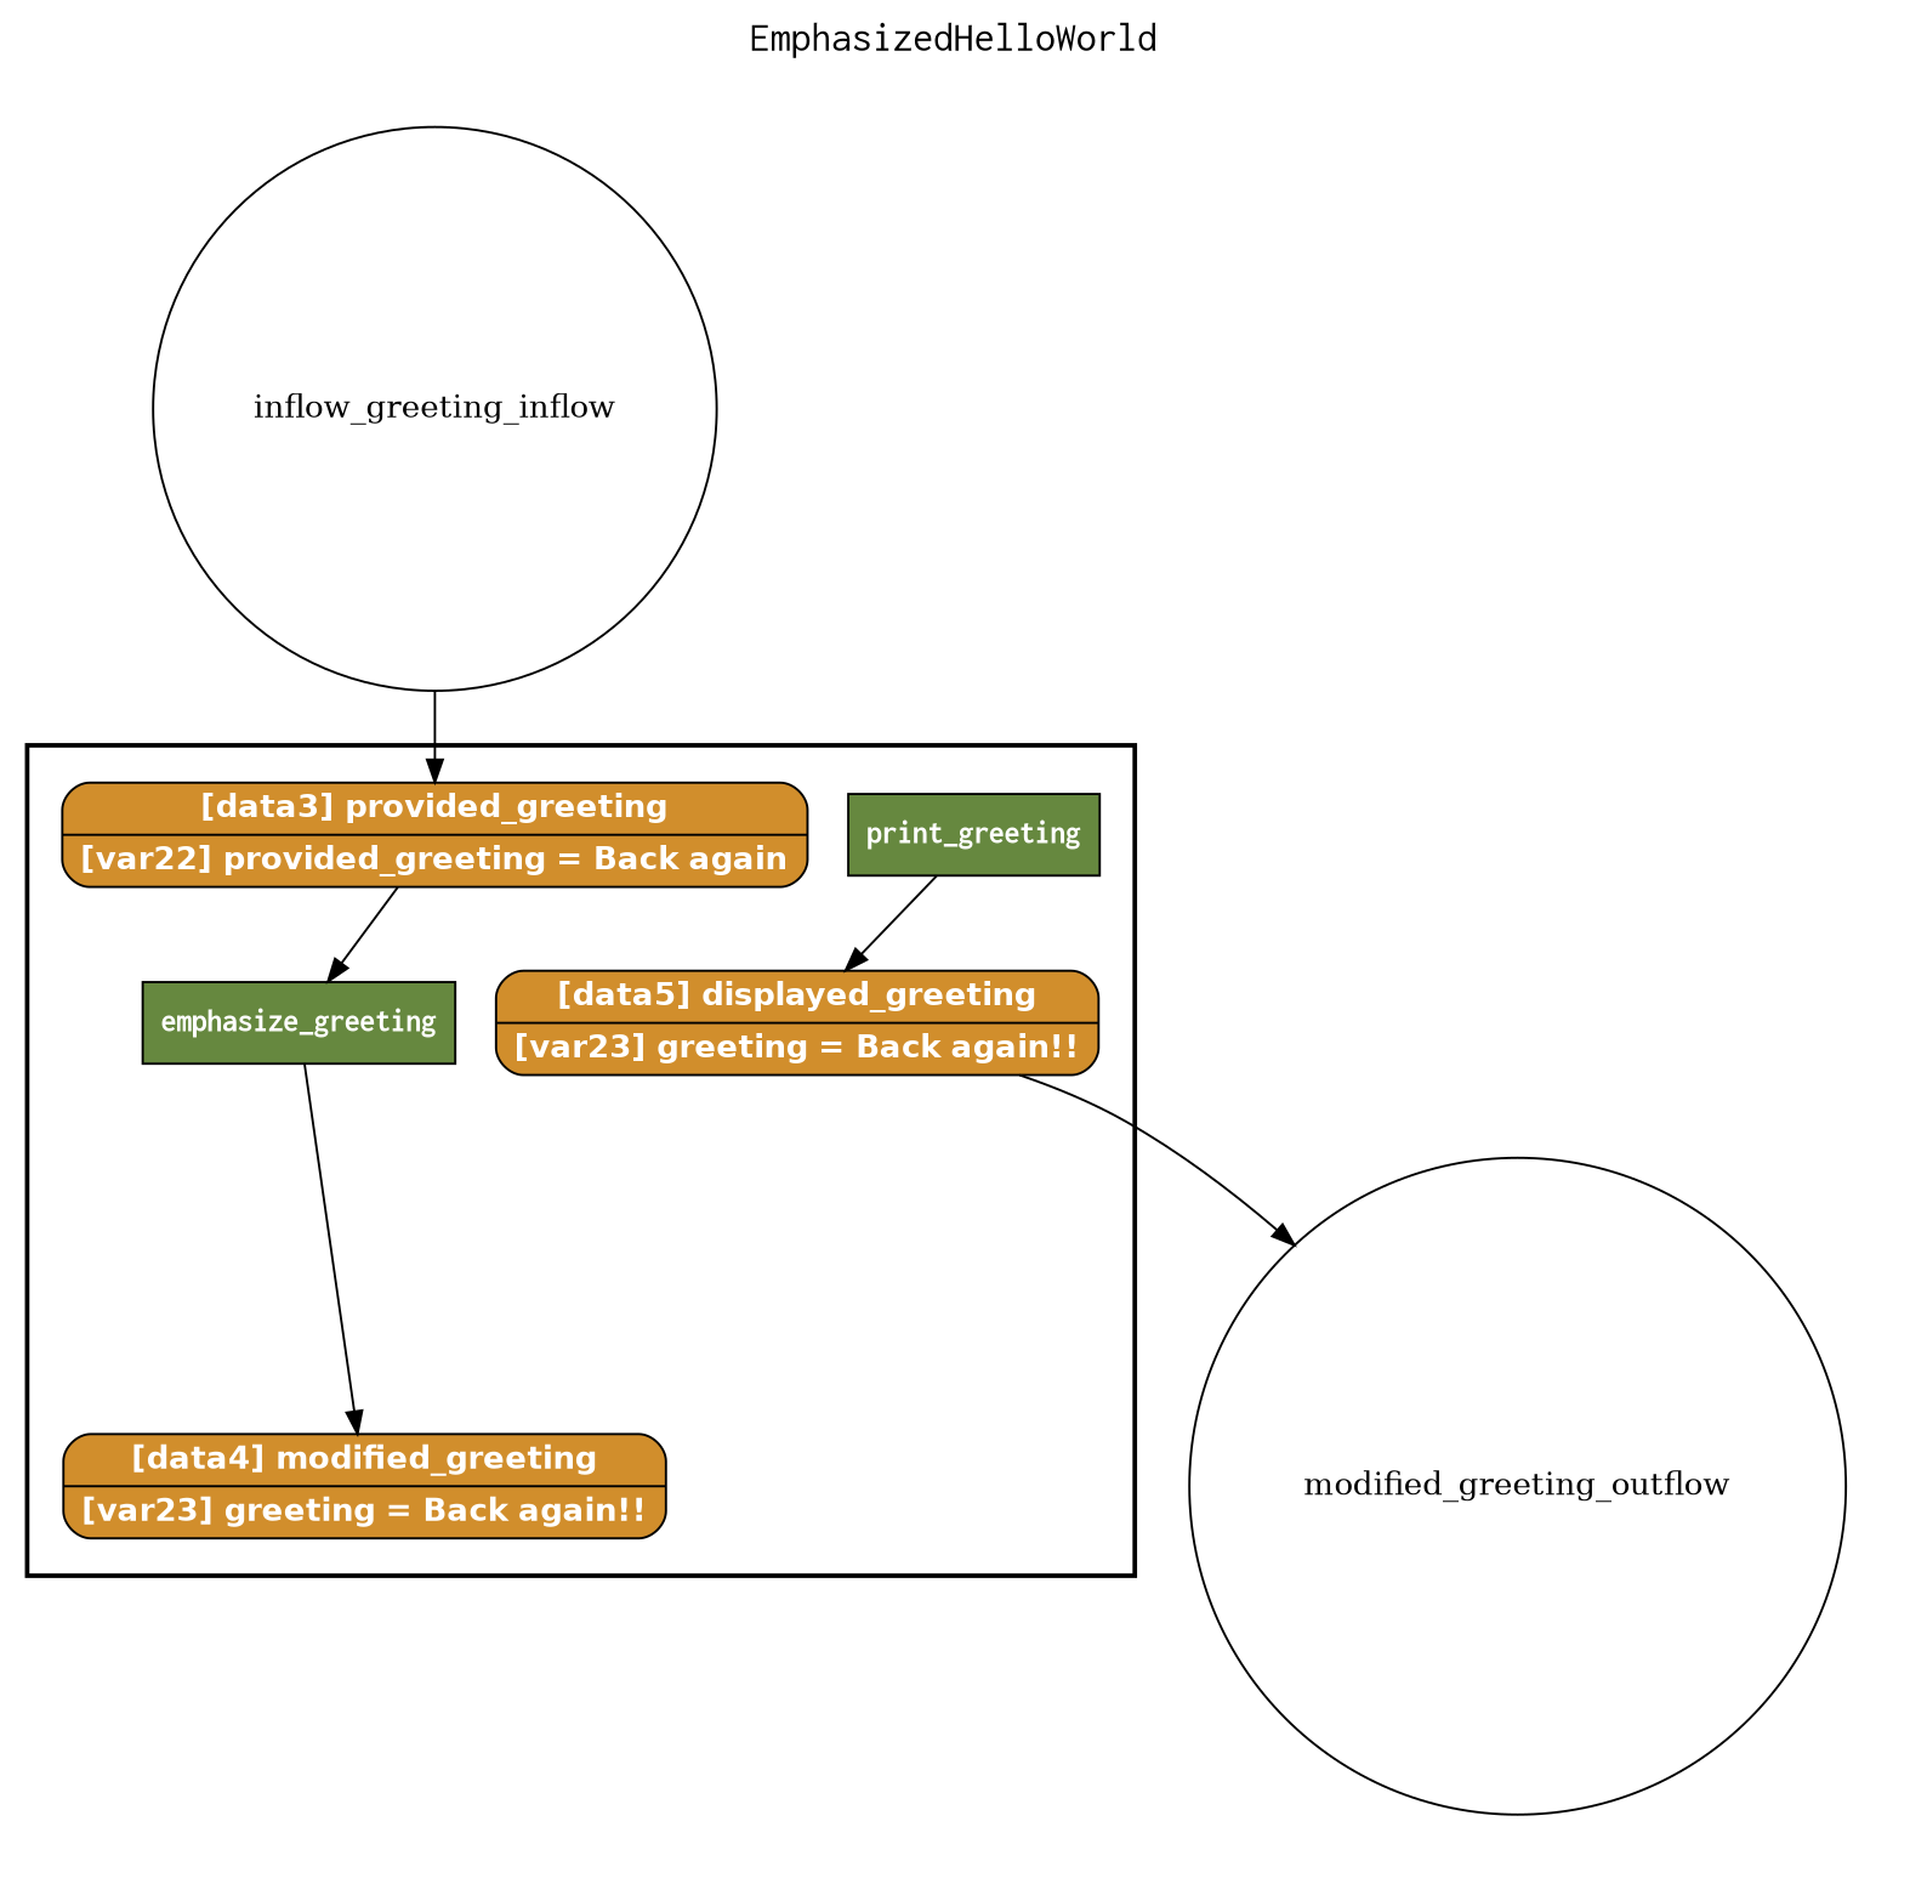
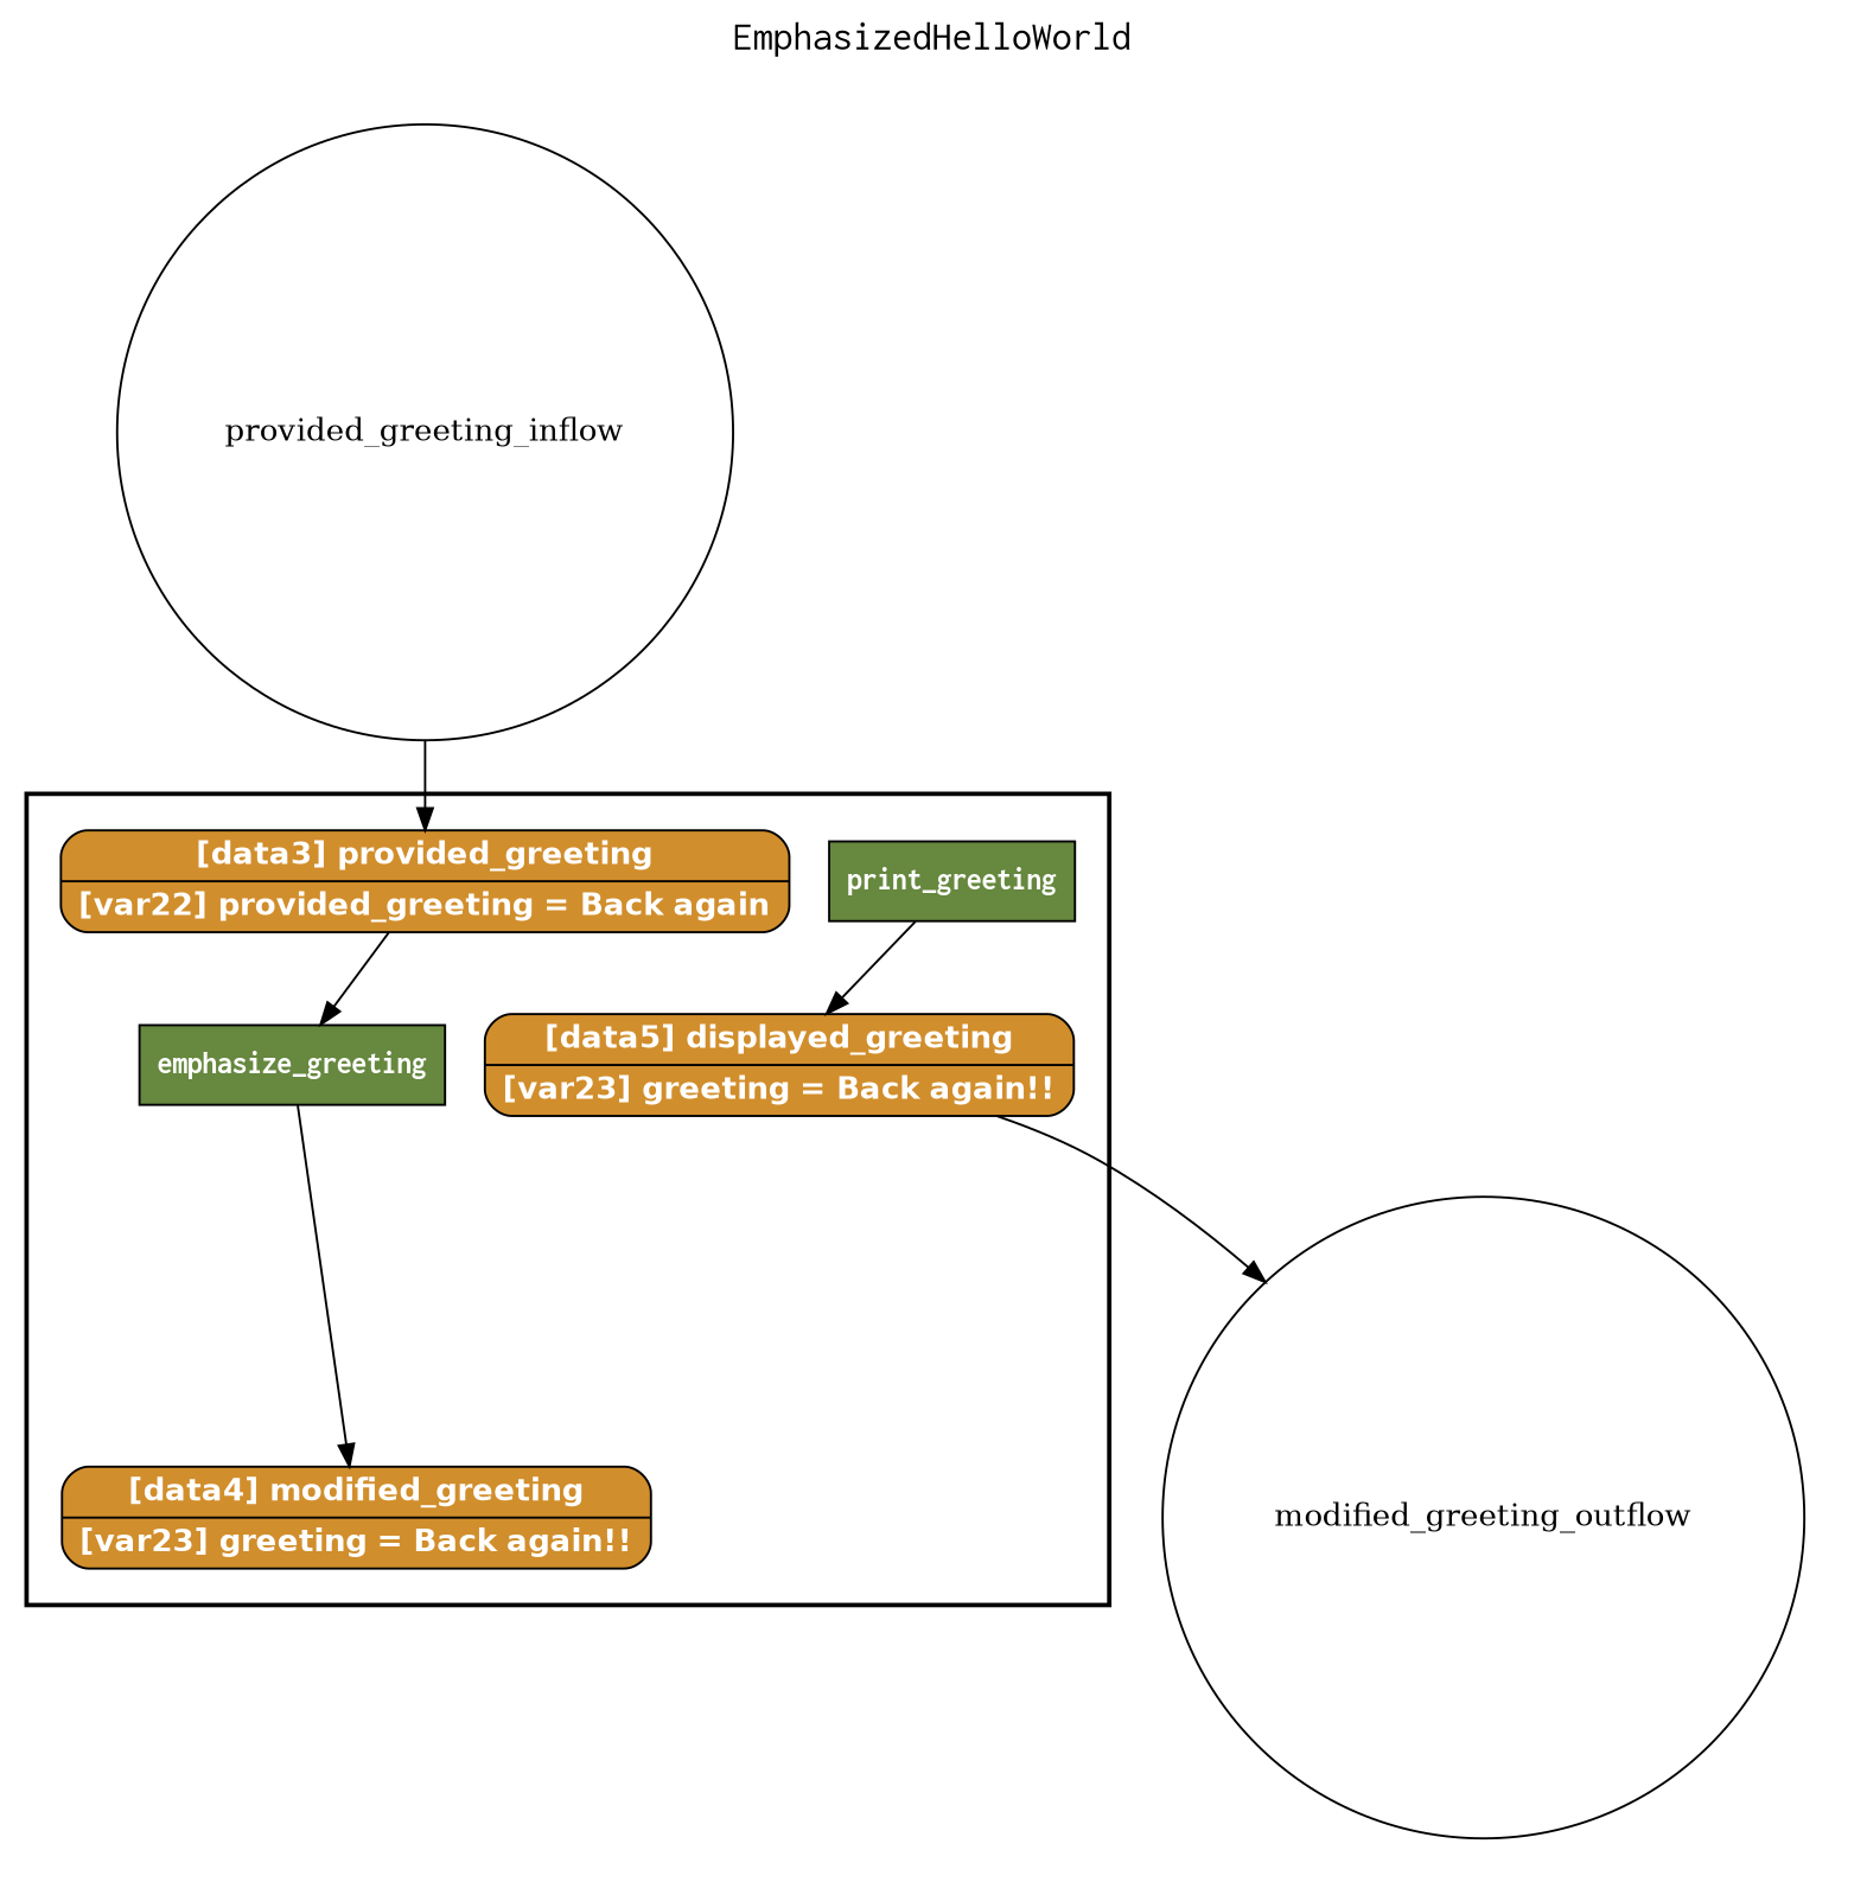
  digraph {
    fontname=Courier
    fontsize=18
    label=EmphasizedHelloWorld
    labelloc=t
    rankdir=TB
    node [fillcolor="#D18E2C" fontcolor=white fontname="Helvetica-Bold" peripheries=1 shape=record style="rounded,filled"]
    emphasize_greeting [fillcolor="#66883F" fontname="Courier-Bold" shape=box style=filled]
    print_greeting [fillcolor="#66883F" fontname="Courier-Bold" shape=box style=filled]
    n3 [label="{<f0> [data4] modified_greeting |<f1> [var23] greeting = Back again!!}" rankdir=LR]
    n4 [label="{<f0> [data5] displayed_greeting |<f1> [var23] greeting = Back again!!}" rankdir=LR]
    n5 [label="{<f0> [data3] provided_greeting |<f1> [var22] provided_greeting = Back again}" rankdir=LR]
    n6 [fillcolor="#FFFFFF" label=modified_greeting_outflow shape=circle width=0.2 fontcolor="" fontname="" style=""]
-   provided_greeting_inflow [fillcolor="#FFFFFF" shape=circle width=0.2 label=inflow_greeting_inflow fontcolor="" fontname="" style=""]
+   provided_greeting_inflow [fillcolor="#FFFFFF" shape=circle width=0.2 fontcolor="" fontname="" style=""]
    subgraph cluster_1 {
      color=black
      label=""
      penwidth=2
      subgraph cluster_2 {
        color=white
        label=""
        penwidth=2
        emphasize_greeting
        print_greeting
        n3
        n4
        n5
      }
    }
    subgraph cluster_3 {
      color=white
      label=""
      penwidth=2
      subgraph cluster_4 {
        color=white
        label=""
        penwidth=2
        n6
      }
    }
    subgraph cluster_5 {
      color=white
      label=""
      penwidth=2
      subgraph cluster_6 {
        color=white
        label=""
        penwidth=2
        provided_greeting_inflow
      }
    }
    emphasize_greeting -> n3
    print_greeting -> n4
    n4 -> n6
    n5 -> emphasize_greeting
    provided_greeting_inflow -> n5
  }
